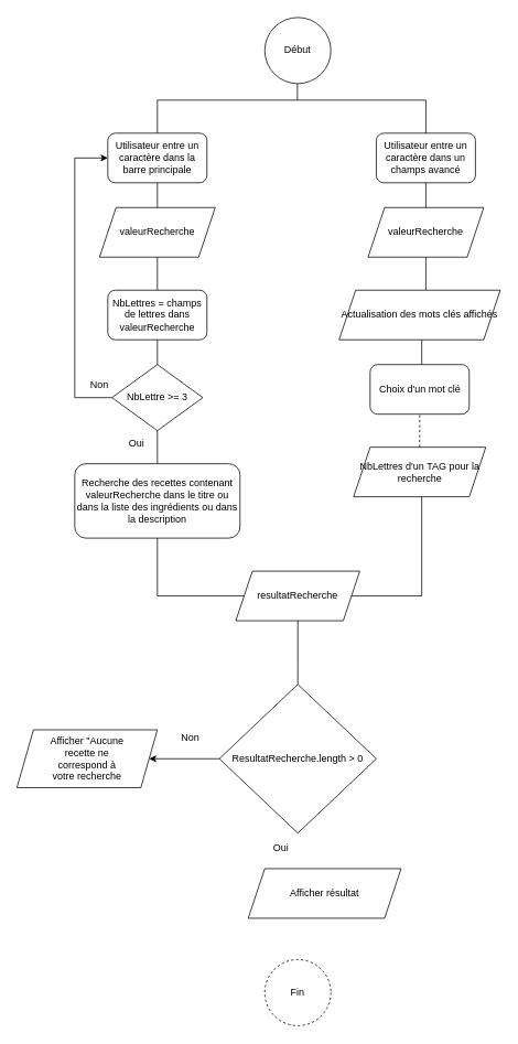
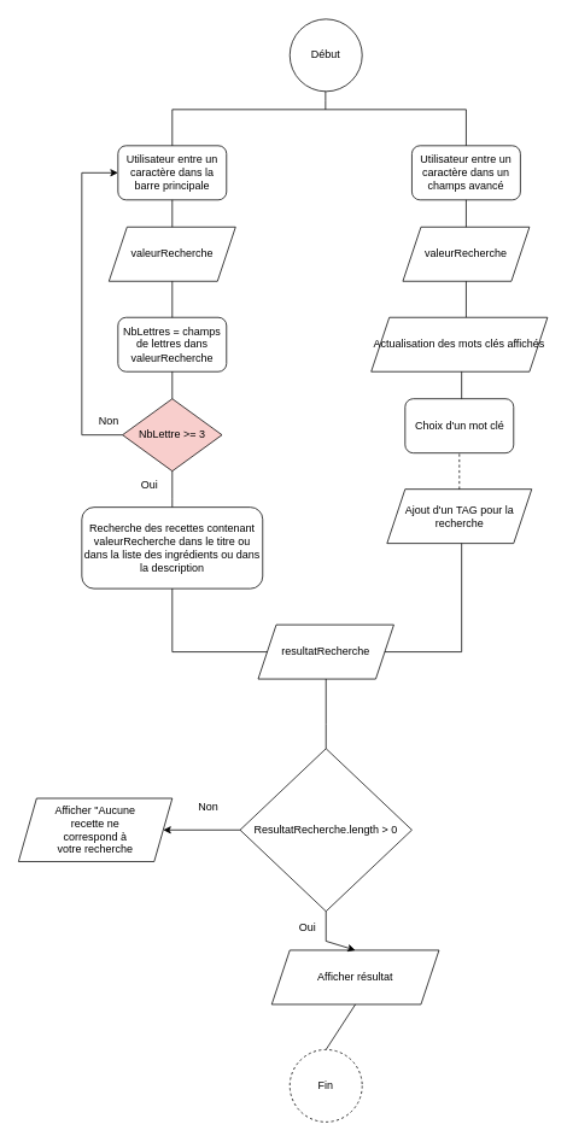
  <mxCell id="0" />
  <mxCell id="1" parent="0" />
  <mxCell id="2" value="&lt;div&gt;Début&lt;/div&gt;" style="ellipse;whiteSpace=wrap;html=1;aspect=fixed;" vertex="1" parent="1"><mxGeometry x="320" y="20" width="80" height="80" as="geometry" /></mxCell>
  <mxCell id="3" value="Utilisateur entre un caractère dans la barre principale" style="rounded=1;whiteSpace=wrap;html=1;" vertex="1" parent="1"><mxGeometry x="130" y="160" width="120" height="60" as="geometry" /></mxCell>
  <mxCell id="4" value="valeurRecherche" style="shape=parallelogram;perimeter=parallelogramPerimeter;whiteSpace=wrap;html=1;fixedSize=1;" vertex="1" parent="1"><mxGeometry x="120" y="250" width="140" height="60" as="geometry" /></mxCell>
  <mxCell id="5" value="NbLettres = champs de lettres dans valeurRecherche" style="rounded=1;whiteSpace=wrap;html=1;" vertex="1" parent="1"><mxGeometry x="130" y="350" width="120" height="60" as="geometry" /></mxCell>
- <mxCell id="6" value="NbLettre &amp;gt;= 3" style="rhombus;whiteSpace=wrap;html=1;" vertex="1" parent="1"><mxGeometry x="135" y="440" width="110" height="80" as="geometry" /></mxCell>
+ <mxCell id="6" value="NbLettre &amp;gt;= 3" style="rhombus;whiteSpace=wrap;html=1;fillColor=#f8cecc;" vertex="1" parent="1"><mxGeometry x="135" y="440" width="110" height="80" as="geometry" /></mxCell>
  <mxCell id="7" value="" style="endArrow=none;html=1;rounded=0;entryX=0.5;entryY=1;entryDx=0;entryDy=0;" edge="1" parent="1" target="6"><mxGeometry width="50" height="50" relative="1" as="geometry"><mxPoint x="190" y="560" as="sourcePoint" /><mxPoint x="240" y="510" as="targetPoint" /><Array as="points"><mxPoint x="190" y="550" /></Array></mxGeometry></mxCell>
  <mxCell id="8" value="Oui" style="text;html=1;strokeColor=none;fillColor=none;align=center;verticalAlign=middle;whiteSpace=wrap;rounded=0;" vertex="1" parent="1"><mxGeometry x="135" y="520" width="60" height="30" as="geometry" /></mxCell>
  <mxCell id="9" value="Non" style="text;html=1;strokeColor=none;fillColor=none;align=center;verticalAlign=middle;whiteSpace=wrap;rounded=0;" vertex="1" parent="1"><mxGeometry x="90" y="450" width="60" height="30" as="geometry" /></mxCell>
  <mxCell id="10" value="" style="endArrow=none;html=1;rounded=0;entryX=0.5;entryY=1;entryDx=0;entryDy=0;" edge="1" parent="1" target="3"><mxGeometry width="50" height="50" relative="1" as="geometry"><mxPoint x="190" y="250" as="sourcePoint" /><mxPoint x="240" y="200" as="targetPoint" /></mxGeometry></mxCell>
  <mxCell id="11" value="" style="endArrow=none;html=1;rounded=0;entryX=0.5;entryY=1;entryDx=0;entryDy=0;" edge="1" parent="1" target="4"><mxGeometry width="50" height="50" relative="1" as="geometry"><mxPoint x="190" y="350" as="sourcePoint" /><mxPoint x="240" y="300" as="targetPoint" /></mxGeometry></mxCell>
  <mxCell id="12" value="" style="endArrow=none;html=1;rounded=0;entryX=0.5;entryY=1;entryDx=0;entryDy=0;" edge="1" parent="1" target="5"><mxGeometry width="50" height="50" relative="1" as="geometry"><mxPoint x="190" y="440" as="sourcePoint" /><mxPoint x="240" y="390" as="targetPoint" /></mxGeometry></mxCell>
  <mxCell id="13" value="Utilisateur entre un caractère dans un champs avancé" style="rounded=1;whiteSpace=wrap;html=1;" vertex="1" parent="1"><mxGeometry x="455" y="160" width="120" height="60" as="geometry" /></mxCell>
  <mxCell id="14" value="" style="endArrow=none;html=1;rounded=0;" edge="1" parent="1"><mxGeometry width="50" height="50" relative="1" as="geometry"><mxPoint x="359.5" y="120" as="sourcePoint" /><mxPoint x="359.5" y="100" as="targetPoint" /><Array as="points"><mxPoint x="359.5" y="110" /></Array></mxGeometry></mxCell>
  <mxCell id="15" value="" style="endArrow=none;html=1;rounded=0;entryX=0.5;entryY=0;entryDx=0;entryDy=0;" edge="1" parent="1" target="13"><mxGeometry width="50" height="50" relative="1" as="geometry"><mxPoint x="190" y="120" as="sourcePoint" /><mxPoint x="510" y="120" as="targetPoint" /><Array as="points"><mxPoint x="515" y="120" /></Array></mxGeometry></mxCell>
  <mxCell id="16" value="" style="endArrow=none;html=1;rounded=0;" edge="1" parent="1" source="3"><mxGeometry width="50" height="50" relative="1" as="geometry"><mxPoint x="320" y="380" as="sourcePoint" /><mxPoint x="190" y="120" as="targetPoint" /><Array as="points"><mxPoint x="190" y="120" /></Array></mxGeometry></mxCell>
  <mxCell id="17" value="" style="endArrow=classic;html=1;rounded=0;entryX=0;entryY=0.5;entryDx=0;entryDy=0;exitX=0;exitY=0.5;exitDx=0;exitDy=0;" edge="1" parent="1" source="6" target="3"><mxGeometry width="50" height="50" relative="1" as="geometry"><mxPoint x="70" y="370" as="sourcePoint" /><mxPoint x="370" y="360" as="targetPoint" /><Array as="points"><mxPoint x="90" y="480" /><mxPoint x="90" y="190" /></Array></mxGeometry></mxCell>
  <mxCell id="18" value="resultatRecherche" style="shape=parallelogram;perimeter=parallelogramPerimeter;whiteSpace=wrap;html=1;fixedSize=1;" vertex="1" parent="1"><mxGeometry x="285" y="690" width="150" height="60" as="geometry" /></mxCell>
  <mxCell id="19" value="ResultatRecherche.length &amp;gt; 0" style="rhombus;whiteSpace=wrap;html=1;" vertex="1" parent="1"><mxGeometry x="265" y="827" width="190" height="180" as="geometry" /></mxCell>
  <mxCell id="20" value="" style="endArrow=none;html=1;rounded=0;exitX=0.5;exitY=0;exitDx=0;exitDy=0;" edge="1" parent="1" source="19"><mxGeometry width="50" height="50" relative="1" as="geometry"><mxPoint x="140" y="678" as="sourcePoint" /><mxPoint x="360" y="750" as="targetPoint" /><Array as="points"><mxPoint x="360" y="800" /></Array></mxGeometry></mxCell>
  <mxCell id="21" value="&lt;div&gt;Afficher &quot;Aucune&lt;/div&gt;&lt;div&gt;recette ne &lt;br&gt;&lt;/div&gt;&lt;div&gt;correspond à&lt;/div&gt;&lt;div&gt;votre recherche&lt;br&gt;&lt;/div&gt;" style="shape=parallelogram;perimeter=parallelogramPerimeter;whiteSpace=wrap;html=1;fixedSize=1;" vertex="1" parent="1"><mxGeometry x="20" y="882" width="170" height="70" as="geometry" /></mxCell>
  <mxCell id="22" value="" style="endArrow=classic;html=1;rounded=0;entryX=1;entryY=0.5;entryDx=0;entryDy=0;exitX=0;exitY=0.5;exitDx=0;exitDy=0;" edge="1" parent="1" source="19" target="21"><mxGeometry width="50" height="50" relative="1" as="geometry"><mxPoint x="270" y="667" as="sourcePoint" /><mxPoint x="320" y="617" as="targetPoint" /></mxGeometry></mxCell>
  <mxCell id="23" value="Oui" style="text;html=1;strokeColor=none;fillColor=none;align=center;verticalAlign=middle;whiteSpace=wrap;rounded=0;" vertex="1" parent="1"><mxGeometry x="310" y="1010" width="60" height="30" as="geometry" /></mxCell>
  <mxCell id="24" value="&lt;div&gt;Afficher résultat&lt;/div&gt;" style="shape=parallelogram;perimeter=parallelogramPerimeter;whiteSpace=wrap;html=1;fixedSize=1;" vertex="1" parent="1"><mxGeometry x="300" y="1050" width="185" height="60" as="geometry" /></mxCell>
+ <mxCell id="25" value="" style="endArrow=classic;html=1;rounded=0;entryX=0.5;entryY=0;entryDx=0;entryDy=0;exitX=0.5;exitY=1;exitDx=0;exitDy=0;" edge="1" parent="1" source="19" target="24"><mxGeometry width="50" height="50" relative="1" as="geometry"><mxPoint x="180" y="997" as="sourcePoint" /><mxPoint x="230" y="947" as="targetPoint" /><Array as="points"><mxPoint x="360" y="1040" /></Array></mxGeometry></mxCell>
  <mxCell id="26" value="Non" style="text;html=1;strokeColor=none;fillColor=none;align=center;verticalAlign=middle;whiteSpace=wrap;rounded=0;" vertex="1" parent="1"><mxGeometry x="200" y="877" width="60" height="30" as="geometry" /></mxCell>
  <mxCell id="27" value="Recherche des recettes contenant valeurRecherche dans le titre ou dans la liste des ingrédients ou dans la description" style="rounded=1;whiteSpace=wrap;html=1;" vertex="1" parent="1"><mxGeometry x="90" y="560" width="200" height="90" as="geometry" /></mxCell>
  <mxCell id="28" value="" style="endArrow=none;html=1;rounded=0;exitX=0;exitY=0.5;exitDx=0;exitDy=0;entryX=0.5;entryY=1;entryDx=0;entryDy=0;" edge="1" parent="1" source="18" target="27"><mxGeometry width="50" height="50" relative="1" as="geometry"><mxPoint x="145" y="700" as="sourcePoint" /><mxPoint x="195" y="650" as="targetPoint" /><Array as="points"><mxPoint x="190" y="720" /></Array></mxGeometry></mxCell>
  <mxCell id="29" value="valeurRecherche" style="shape=parallelogram;perimeter=parallelogramPerimeter;whiteSpace=wrap;html=1;fixedSize=1;" vertex="1" parent="1"><mxGeometry x="445" y="250" width="140" height="60" as="geometry" /></mxCell>
  <mxCell id="30" value="" style="endArrow=none;html=1;rounded=0;exitX=0.5;exitY=0;exitDx=0;exitDy=0;entryX=0.5;entryY=1;entryDx=0;entryDy=0;" edge="1" parent="1" source="29" target="13"><mxGeometry width="50" height="50" relative="1" as="geometry"><mxPoint x="470" y="270" as="sourcePoint" /><mxPoint x="520" y="220" as="targetPoint" /></mxGeometry></mxCell>
  <mxCell id="31" value="" style="endArrow=none;html=1;rounded=0;exitX=0.5;exitY=0;exitDx=0;exitDy=0;entryX=0.5;entryY=1;entryDx=0;entryDy=0;" edge="1" parent="1" target="29"><mxGeometry width="50" height="50" relative="1" as="geometry"><mxPoint x="515" y="350" as="sourcePoint" /><mxPoint x="510" y="310" as="targetPoint" /></mxGeometry></mxCell>
  <mxCell id="32" value="Actualisation des mots clés affichés" style="shape=parallelogram;perimeter=parallelogramPerimeter;whiteSpace=wrap;html=1;fixedSize=1;" vertex="1" parent="1"><mxGeometry x="410" y="350" width="195" height="60" as="geometry" /></mxCell>
  <mxCell id="33" value="Choix d'un mot clé" style="rounded=1;whiteSpace=wrap;html=1;" vertex="1" parent="1"><mxGeometry x="447.5" y="440" width="120" height="60" as="geometry" /></mxCell>
  <mxCell id="34" value="" style="endArrow=none;html=1;rounded=0;" edge="1" parent="1"><mxGeometry width="50" height="50" relative="1" as="geometry"><mxPoint x="510" y="440" as="sourcePoint" /><mxPoint x="510" y="410" as="targetPoint" /></mxGeometry></mxCell>
- <mxCell id="35" value="NbLettres d'un TAG pour la recherche" style="shape=parallelogram;perimeter=parallelogramPerimeter;whiteSpace=wrap;html=1;fixedSize=1;" vertex="1" parent="1"><mxGeometry x="427.5" y="540" width="160" height="60" as="geometry" /></mxCell>
+ <mxCell id="35" value="Ajout d'un TAG pour la recherche" style="shape=parallelogram;perimeter=parallelogramPerimeter;whiteSpace=wrap;html=1;fixedSize=1;" vertex="1" parent="1"><mxGeometry x="427.5" y="540" width="160" height="60" as="geometry" /></mxCell>
  <mxCell id="36" value="" style="endArrow=none;html=1;rounded=0;exitX=0.5;exitY=0;exitDx=0;exitDy=0;entryX=0.5;entryY=1;entryDx=0;entryDy=0;dashed=1;" edge="1" parent="1" source="35" target="33"><mxGeometry width="50" height="50" relative="1" as="geometry"><mxPoint x="460" y="550" as="sourcePoint" /><mxPoint x="510" y="500" as="targetPoint" /></mxGeometry></mxCell>
  <mxCell id="37" value="" style="endArrow=none;html=1;rounded=0;exitX=1;exitY=0.5;exitDx=0;exitDy=0;" edge="1" parent="1" source="18"><mxGeometry width="50" height="50" relative="1" as="geometry"><mxPoint x="460" y="650" as="sourcePoint" /><mxPoint x="510" y="600" as="targetPoint" /><Array as="points"><mxPoint x="510" y="720" /></Array></mxGeometry></mxCell>
  <mxCell id="38" value="Fin" style="ellipse;whiteSpace=wrap;html=1;aspect=fixed;dashed=1;" vertex="1" parent="1"><mxGeometry x="320" y="1160" width="80" height="80" as="geometry" /></mxCell>
+ <mxCell id="39" value="" style="endArrow=none;html=1;rounded=0;exitX=0.5;exitY=0;exitDx=0;exitDy=0;entryX=0.5;entryY=1;entryDx=0;entryDy=0;" edge="1" parent="1" source="38" target="24"><mxGeometry width="50" height="50" relative="1" as="geometry"><mxPoint x="270" y="960" as="sourcePoint" /><mxPoint x="320" y="910" as="targetPoint" /></mxGeometry></mxCell>
